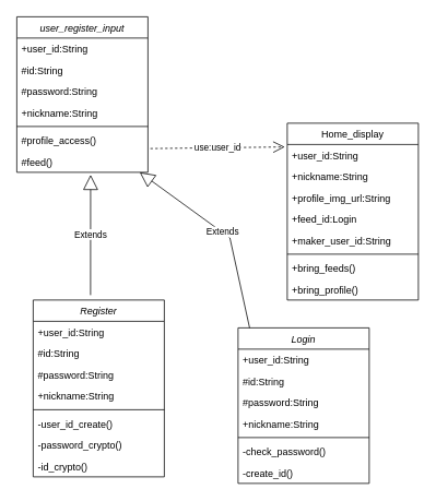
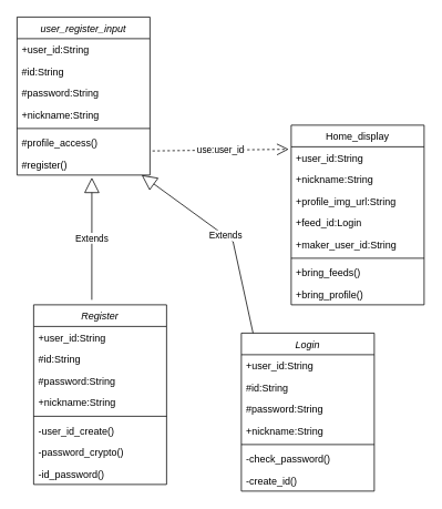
  <mxCell id="0" />
  <mxCell id="1" parent="0" />
  <mxCell id="2" value="user_register_input" style="swimlane;fontStyle=2;align=center;verticalAlign=top;childLayout=stackLayout;horizontal=1;startSize=26;horizontalStack=0;resizeParent=1;resizeLast=0;collapsible=1;marginBottom=0;rounded=0;shadow=0;strokeWidth=1;" vertex="1" parent="1"><mxGeometry x="20" y="20" width="160" height="190" as="geometry"><mxRectangle x="230" y="140" width="160" height="26" as="alternateBounds" /></mxGeometry></mxCell>
  <mxCell id="3" value="+user_id:String" style="text;align=left;verticalAlign=top;spacingLeft=4;spacingRight=4;overflow=hidden;rotatable=0;points=[[0,0.5],[1,0.5]];portConstraint=eastwest;" vertex="1" parent="2"><mxGeometry y="26" width="160" height="26" as="geometry" /></mxCell>
  <mxCell id="4" value="#id:String" style="text;align=left;verticalAlign=top;spacingLeft=4;spacingRight=4;overflow=hidden;rotatable=0;points=[[0,0.5],[1,0.5]];portConstraint=eastwest;rounded=0;shadow=0;html=0;" vertex="1" parent="2"><mxGeometry y="52" width="160" height="26" as="geometry" /></mxCell>
  <mxCell id="5" value="#password:String" style="text;align=left;verticalAlign=top;spacingLeft=4;spacingRight=4;overflow=hidden;rotatable=0;points=[[0,0.5],[1,0.5]];portConstraint=eastwest;rounded=0;shadow=0;html=0;" vertex="1" parent="2"><mxGeometry y="78" width="160" height="26" as="geometry" /></mxCell>
  <mxCell id="6" value="+nickname:String" style="text;align=left;verticalAlign=top;spacingLeft=4;spacingRight=4;overflow=hidden;rotatable=0;points=[[0,0.5],[1,0.5]];portConstraint=eastwest;rounded=0;shadow=0;html=0;" vertex="1" parent="2"><mxGeometry y="104" width="160" height="26" as="geometry" /></mxCell>
  <mxCell id="7" value="" style="line;html=1;strokeWidth=1;align=left;verticalAlign=middle;spacingTop=-1;spacingLeft=3;spacingRight=3;rotatable=0;labelPosition=right;points=[];portConstraint=eastwest;" vertex="1" parent="2"><mxGeometry y="130" width="160" height="8" as="geometry" /></mxCell>
  <mxCell id="8" value="#profile_access()" style="text;align=left;verticalAlign=top;spacingLeft=4;spacingRight=4;overflow=hidden;rotatable=0;points=[[0,0.5],[1,0.5]];portConstraint=eastwest;" vertex="1" parent="2"><mxGeometry y="138" width="160" height="26" as="geometry" /></mxCell>
- <mxCell id="9" value="#feed()" style="text;align=left;verticalAlign=top;spacingLeft=4;spacingRight=4;overflow=hidden;rotatable=0;points=[[0,0.5],[1,0.5]];portConstraint=eastwest;" vertex="1" parent="2"><mxGeometry y="164" width="160" height="26" as="geometry" /></mxCell>
+ <mxCell id="9" value="#register()" style="text;align=left;verticalAlign=top;spacingLeft=4;spacingRight=4;overflow=hidden;rotatable=0;points=[[0,0.5],[1,0.5]];portConstraint=eastwest;" vertex="1" parent="2"><mxGeometry y="164" width="160" height="26" as="geometry" /></mxCell>
  <mxCell id="10" value="Home_display" style="swimlane;fontStyle=0;align=center;verticalAlign=top;childLayout=stackLayout;horizontal=1;startSize=26;horizontalStack=0;resizeParent=1;resizeLast=0;collapsible=1;marginBottom=0;rounded=0;shadow=0;strokeWidth=1;" vertex="1" parent="1"><mxGeometry x="350" y="150" width="160" height="216" as="geometry"><mxRectangle x="550" y="140" width="160" height="26" as="alternateBounds" /></mxGeometry></mxCell>
  <mxCell id="11" value="+user_id:String" style="text;align=left;verticalAlign=top;spacingLeft=4;spacingRight=4;overflow=hidden;rotatable=0;points=[[0,0.5],[1,0.5]];portConstraint=eastwest;" vertex="1" parent="10"><mxGeometry y="26" width="160" height="26" as="geometry" /></mxCell>
  <mxCell id="12" value="+nickname:String" style="text;align=left;verticalAlign=top;spacingLeft=4;spacingRight=4;overflow=hidden;rotatable=0;points=[[0,0.5],[1,0.5]];portConstraint=eastwest;rounded=0;shadow=0;html=0;" vertex="1" parent="10"><mxGeometry y="52" width="160" height="26" as="geometry" /></mxCell>
  <mxCell id="13" value="+profile_img_url:String" style="text;align=left;verticalAlign=top;spacingLeft=4;spacingRight=4;overflow=hidden;rotatable=0;points=[[0,0.5],[1,0.5]];portConstraint=eastwest;rounded=0;shadow=0;html=0;" vertex="1" parent="10"><mxGeometry y="78" width="160" height="26" as="geometry" /></mxCell>
  <mxCell id="14" value="+feed_id:Login" style="text;align=left;verticalAlign=top;spacingLeft=4;spacingRight=4;overflow=hidden;rotatable=0;points=[[0,0.5],[1,0.5]];portConstraint=eastwest;" vertex="1" parent="10"><mxGeometry y="104" width="160" height="26" as="geometry" /></mxCell>
  <mxCell id="15" value="+maker_user_id:String" style="text;align=left;verticalAlign=top;spacingLeft=4;spacingRight=4;overflow=hidden;rotatable=0;points=[[0,0.5],[1,0.5]];portConstraint=eastwest;rounded=0;shadow=0;html=0;" vertex="1" parent="10"><mxGeometry y="130" width="160" height="26" as="geometry" /></mxCell>
  <mxCell id="16" value="" style="line;html=1;strokeWidth=1;align=left;verticalAlign=middle;spacingTop=-1;spacingLeft=3;spacingRight=3;rotatable=0;labelPosition=right;points=[];portConstraint=eastwest;" vertex="1" parent="10"><mxGeometry y="156" width="160" height="8" as="geometry" /></mxCell>
  <mxCell id="17" value="+bring_feeds()" style="text;align=left;verticalAlign=top;spacingLeft=4;spacingRight=4;overflow=hidden;rotatable=0;points=[[0,0.5],[1,0.5]];portConstraint=eastwest;" vertex="1" parent="10"><mxGeometry y="164" width="160" height="26" as="geometry" /></mxCell>
  <mxCell id="18" value="+bring_profile()" style="text;align=left;verticalAlign=top;spacingLeft=4;spacingRight=4;overflow=hidden;rotatable=0;points=[[0,0.5],[1,0.5]];portConstraint=eastwest;" vertex="1" parent="10"><mxGeometry y="190" width="160" height="26" as="geometry" /></mxCell>
  <mxCell id="19" value="use:user_id" style="endArrow=open;endSize=12;dashed=1;html=1;rounded=0;exitX=1.019;exitY=0.192;exitDx=0;exitDy=0;exitPerimeter=0;entryX=-0.019;entryY=0.115;entryDx=0;entryDy=0;entryPerimeter=0;" edge="1" parent="1" target="11"><mxGeometry width="160" relative="1" as="geometry"><mxPoint x="183.04" y="180.992" as="sourcePoint" /><mxPoint x="338" y="180" as="targetPoint" /></mxGeometry></mxCell>
  <mxCell id="20" value="Register" style="swimlane;fontStyle=2;align=center;verticalAlign=top;childLayout=stackLayout;horizontal=1;startSize=26;horizontalStack=0;resizeParent=1;resizeLast=0;collapsible=1;marginBottom=0;rounded=0;shadow=0;strokeWidth=1;" vertex="1" parent="1"><mxGeometry x="40" y="366" width="160" height="216" as="geometry"><mxRectangle x="230" y="140" width="160" height="26" as="alternateBounds" /></mxGeometry></mxCell>
  <mxCell id="21" value="+user_id:String" style="text;align=left;verticalAlign=top;spacingLeft=4;spacingRight=4;overflow=hidden;rotatable=0;points=[[0,0.5],[1,0.5]];portConstraint=eastwest;" vertex="1" parent="20"><mxGeometry y="26" width="160" height="26" as="geometry" /></mxCell>
  <mxCell id="22" value="#id:String" style="text;align=left;verticalAlign=top;spacingLeft=4;spacingRight=4;overflow=hidden;rotatable=0;points=[[0,0.5],[1,0.5]];portConstraint=eastwest;rounded=0;shadow=0;html=0;" vertex="1" parent="20"><mxGeometry y="52" width="160" height="26" as="geometry" /></mxCell>
  <mxCell id="23" value="#password:String" style="text;align=left;verticalAlign=top;spacingLeft=4;spacingRight=4;overflow=hidden;rotatable=0;points=[[0,0.5],[1,0.5]];portConstraint=eastwest;rounded=0;shadow=0;html=0;" vertex="1" parent="20"><mxGeometry y="78" width="160" height="26" as="geometry" /></mxCell>
  <mxCell id="24" value="+nickname:String" style="text;align=left;verticalAlign=top;spacingLeft=4;spacingRight=4;overflow=hidden;rotatable=0;points=[[0,0.5],[1,0.5]];portConstraint=eastwest;rounded=0;shadow=0;html=0;" vertex="1" parent="20"><mxGeometry y="104" width="160" height="26" as="geometry" /></mxCell>
  <mxCell id="25" value="" style="line;html=1;strokeWidth=1;align=left;verticalAlign=middle;spacingTop=-1;spacingLeft=3;spacingRight=3;rotatable=0;labelPosition=right;points=[];portConstraint=eastwest;" vertex="1" parent="20"><mxGeometry y="130" width="160" height="8" as="geometry" /></mxCell>
  <mxCell id="26" value="-user_id_create()" style="text;align=left;verticalAlign=top;spacingLeft=4;spacingRight=4;overflow=hidden;rotatable=0;points=[[0,0.5],[1,0.5]];portConstraint=eastwest;" vertex="1" parent="20"><mxGeometry y="138" width="160" height="26" as="geometry" /></mxCell>
  <mxCell id="27" value="-password_crypto()" style="text;align=left;verticalAlign=top;spacingLeft=4;spacingRight=4;overflow=hidden;rotatable=0;points=[[0,0.5],[1,0.5]];portConstraint=eastwest;" vertex="1" parent="20"><mxGeometry y="164" width="160" height="26" as="geometry" /></mxCell>
- <mxCell id="28" value="-id_crypto()" style="text;align=left;verticalAlign=top;spacingLeft=4;spacingRight=4;overflow=hidden;rotatable=0;points=[[0,0.5],[1,0.5]];portConstraint=eastwest;" vertex="1" parent="20"><mxGeometry y="190" width="160" height="26" as="geometry" /></mxCell>
+ <mxCell id="28" value="-id_password()" style="text;align=left;verticalAlign=top;spacingLeft=4;spacingRight=4;overflow=hidden;rotatable=0;points=[[0,0.5],[1,0.5]];portConstraint=eastwest;" vertex="1" parent="20"><mxGeometry y="190" width="160" height="26" as="geometry" /></mxCell>
  <mxCell id="29" value="Login" style="swimlane;fontStyle=2;align=center;verticalAlign=top;childLayout=stackLayout;horizontal=1;startSize=26;horizontalStack=0;resizeParent=1;resizeLast=0;collapsible=1;marginBottom=0;rounded=0;shadow=0;strokeWidth=1;" vertex="1" parent="1"><mxGeometry x="290" y="400" width="160" height="190" as="geometry"><mxRectangle x="230" y="140" width="160" height="26" as="alternateBounds" /></mxGeometry></mxCell>
  <mxCell id="30" value="+user_id:String" style="text;align=left;verticalAlign=top;spacingLeft=4;spacingRight=4;overflow=hidden;rotatable=0;points=[[0,0.5],[1,0.5]];portConstraint=eastwest;" vertex="1" parent="29"><mxGeometry y="26" width="160" height="26" as="geometry" /></mxCell>
  <mxCell id="31" value="#id:String" style="text;align=left;verticalAlign=top;spacingLeft=4;spacingRight=4;overflow=hidden;rotatable=0;points=[[0,0.5],[1,0.5]];portConstraint=eastwest;rounded=0;shadow=0;html=0;" vertex="1" parent="29"><mxGeometry y="52" width="160" height="26" as="geometry" /></mxCell>
  <mxCell id="32" value="#password:String" style="text;align=left;verticalAlign=top;spacingLeft=4;spacingRight=4;overflow=hidden;rotatable=0;points=[[0,0.5],[1,0.5]];portConstraint=eastwest;rounded=0;shadow=0;html=0;" vertex="1" parent="29"><mxGeometry y="78" width="160" height="26" as="geometry" /></mxCell>
  <mxCell id="33" value="+nickname:String" style="text;align=left;verticalAlign=top;spacingLeft=4;spacingRight=4;overflow=hidden;rotatable=0;points=[[0,0.5],[1,0.5]];portConstraint=eastwest;rounded=0;shadow=0;html=0;" vertex="1" parent="29"><mxGeometry y="104" width="160" height="26" as="geometry" /></mxCell>
  <mxCell id="34" value="" style="line;html=1;strokeWidth=1;align=left;verticalAlign=middle;spacingTop=-1;spacingLeft=3;spacingRight=3;rotatable=0;labelPosition=right;points=[];portConstraint=eastwest;" vertex="1" parent="29"><mxGeometry y="130" width="160" height="8" as="geometry" /></mxCell>
  <mxCell id="35" value="-check_password()" style="text;align=left;verticalAlign=top;spacingLeft=4;spacingRight=4;overflow=hidden;rotatable=0;points=[[0,0.5],[1,0.5]];portConstraint=eastwest;" vertex="1" parent="29"><mxGeometry y="138" width="160" height="26" as="geometry" /></mxCell>
  <mxCell id="36" value="-create_id()" style="text;align=left;verticalAlign=top;spacingLeft=4;spacingRight=4;overflow=hidden;rotatable=0;points=[[0,0.5],[1,0.5]];portConstraint=eastwest;" vertex="1" parent="29"><mxGeometry y="164" width="160" height="26" as="geometry" /></mxCell>
  <mxCell id="37" value="Extends" style="endArrow=block;endSize=16;endFill=0;html=1;rounded=0;entryX=0.563;entryY=1.115;entryDx=0;entryDy=0;entryPerimeter=0;" edge="1" parent="1" target="9"><mxGeometry width="160" relative="1" as="geometry"><mxPoint x="110" y="360" as="sourcePoint" /><mxPoint x="110" y="250" as="targetPoint" /></mxGeometry></mxCell>
  <mxCell id="38" value="Extends" style="endArrow=block;endSize=16;endFill=0;html=1;rounded=0;entryX=0.563;entryY=1.115;entryDx=0;entryDy=0;entryPerimeter=0;exitX=0.088;exitY=0;exitDx=0;exitDy=0;exitPerimeter=0;" edge="1" parent="1" source="29"><mxGeometry width="160" relative="1" as="geometry"><mxPoint x="174" y="366" as="sourcePoint" /><mxPoint x="170" y="210" as="targetPoint" /><Array as="points"><mxPoint x="280" y="290" /></Array></mxGeometry></mxCell>
